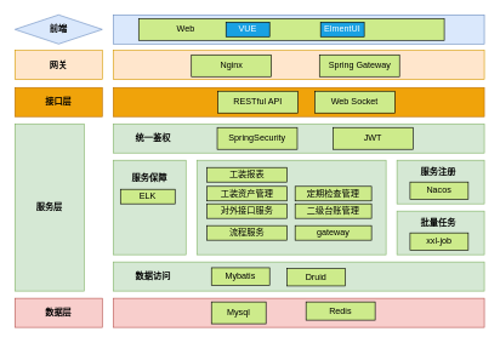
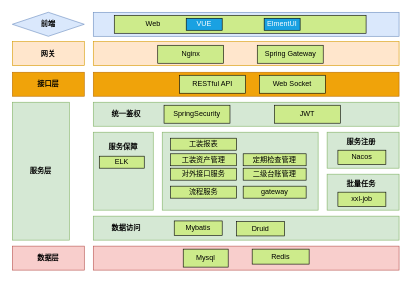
  <mxCell id="0" />
  <mxCell id="1" parent="0" />
  <mxCell id="2" value="前端" style="rhombus;whiteSpace=wrap;html=1;fillColor=#dae8fc;strokeColor=#6c8ebf;fontStyle=1;" vertex="1" parent="1"><mxGeometry x="20" y="20" width="120" height="40" as="geometry" /></mxCell>
  <mxCell id="3" value="" style="rounded=0;whiteSpace=wrap;html=1;fillColor=#dae8fc;strokeColor=#6c8ebf;" vertex="1" parent="1"><mxGeometry x="155" y="20" width="510" height="40" as="geometry" /></mxCell>
  <mxCell id="4" value="" style="rounded=0;whiteSpace=wrap;html=1;fillColor=#CDEB8B;" vertex="1" parent="1"><mxGeometry x="190" y="25" width="420" height="30" as="geometry" /></mxCell>
  <mxCell id="5" value="Web" style="text;html=1;strokeColor=none;fillColor=none;align=center;verticalAlign=middle;whiteSpace=wrap;rounded=0;" vertex="1" parent="1"><mxGeometry x="190" y="25" width="130" height="30" as="geometry" /></mxCell>
  <mxCell id="6" value="&lt;font color=&quot;#ffffff&quot;&gt;VUE&lt;/font&gt;" style="rounded=0;whiteSpace=wrap;html=1;fillColor=#19A1E2;" vertex="1" parent="1"><mxGeometry x="310" y="30" width="60" height="20" as="geometry" /></mxCell>
  <mxCell id="7" value="&lt;font color=&quot;#ffffff&quot;&gt;ElmentUI&lt;/font&gt;" style="rounded=0;whiteSpace=wrap;html=1;fillColor=#19A1E2;" vertex="1" parent="1"><mxGeometry x="440" y="30" width="60" height="20" as="geometry" /></mxCell>
  <mxCell id="8" value="网关" style="rounded=0;whiteSpace=wrap;html=1;fillColor=#ffe6cc;strokeColor=#d79b00;fontStyle=1" vertex="1" parent="1"><mxGeometry x="20" y="69" width="120" height="40" as="geometry" /></mxCell>
  <mxCell id="9" value="" style="rounded=0;whiteSpace=wrap;html=1;fillColor=#ffe6cc;strokeColor=#d79b00;" vertex="1" parent="1"><mxGeometry x="155" y="69" width="510" height="40" as="geometry" /></mxCell>
  <mxCell id="10" value="Nginx" style="rounded=0;whiteSpace=wrap;html=1;fillColor=#CDEB8B;" vertex="1" parent="1"><mxGeometry x="262.5" y="75" width="110" height="30" as="geometry" /></mxCell>
- <mxCell id="11" value="Spring Gateway" style="rounded=0;whiteSpace=wrap;html=1;fillColor=#CDEB8B;" vertex="1" parent="1"><mxGeometry x="438.5" y="75" width="110" height="30" as="geometry" /></mxCell>
+ <mxCell id="11" value="Spring Gateway" style="rounded=0;whiteSpace=wrap;html=1;fillColor=#CDEB8B;" vertex="1" parent="1"><mxGeometry x="428.5" y="75" width="110" height="30" as="geometry" /></mxCell>
  <mxCell id="12" value="接口层" style="rounded=0;whiteSpace=wrap;html=1;fillColor=#f0a30a;strokeColor=#BD7000;fontColor=#000000;fontStyle=1" vertex="1" parent="1"><mxGeometry x="20" y="120" width="120" height="40" as="geometry" /></mxCell>
  <mxCell id="13" value="" style="rounded=0;whiteSpace=wrap;html=1;fillColor=#f0a30a;strokeColor=#BD7000;fontColor=#000000;" vertex="1" parent="1"><mxGeometry x="155" y="120" width="510" height="40" as="geometry" /></mxCell>
  <mxCell id="14" value="RESTful API" style="rounded=0;whiteSpace=wrap;html=1;fillColor=#CDEB8B;" vertex="1" parent="1"><mxGeometry x="299" y="125" width="110" height="30" as="geometry" /></mxCell>
  <mxCell id="15" value="Web Socket" style="rounded=0;whiteSpace=wrap;html=1;fillColor=#CDEB8B;" vertex="1" parent="1"><mxGeometry x="432" y="125" width="110" height="30" as="geometry" /></mxCell>
  <mxCell id="16" value="服务层" style="rounded=0;whiteSpace=wrap;html=1;fillColor=#d5e8d4;strokeColor=#82b366;fontStyle=1" vertex="1" parent="1"><mxGeometry x="20" y="170" width="95" height="230" as="geometry" /></mxCell>
  <mxCell id="17" value="" style="rounded=0;whiteSpace=wrap;html=1;fillColor=#d5e8d4;strokeColor=#82b366;" vertex="1" parent="1"><mxGeometry x="155" y="170" width="510" height="40" as="geometry" /></mxCell>
  <mxCell id="18" value="统一鉴权" style="text;html=1;strokeColor=none;fillColor=none;align=center;verticalAlign=middle;whiteSpace=wrap;rounded=0;fontStyle=1" vertex="1" parent="1"><mxGeometry x="180" y="175" width="60" height="30" as="geometry" /></mxCell>
- <mxCell id="19" value="SpringSecurity" style="rounded=0;whiteSpace=wrap;html=1;fillColor=#CDEB8B;" vertex="1" parent="1"><mxGeometry x="298" y="175" width="110" height="30" as="geometry" /></mxCell>
+ <mxCell id="19" value="SpringSecurity" style="rounded=0;whiteSpace=wrap;html=1;fillColor=#CDEB8B;" vertex="1" parent="1"><mxGeometry x="273" y="175" width="110" height="30" as="geometry" /></mxCell>
  <mxCell id="20" value="JWT" style="rounded=0;whiteSpace=wrap;html=1;fillColor=#CDEB8B;" vertex="1" parent="1"><mxGeometry x="457" y="175" width="110" height="30" as="geometry" /></mxCell>
  <mxCell id="21" value="" style="rounded=0;whiteSpace=wrap;html=1;fillColor=#d5e8d4;strokeColor=#82b366;" vertex="1" parent="1"><mxGeometry x="270" y="220" width="260" height="130" as="geometry" /></mxCell>
  <mxCell id="22" value="" style="rounded=0;whiteSpace=wrap;html=1;fillColor=#d5e8d4;strokeColor=#82b366;" vertex="1" parent="1"><mxGeometry x="155" y="220" width="100" height="130" as="geometry" /></mxCell>
  <mxCell id="23" value="服务保障" style="text;html=1;strokeColor=none;fillColor=none;align=center;verticalAlign=middle;whiteSpace=wrap;rounded=0;fontStyle=1" vertex="1" parent="1"><mxGeometry x="175" y="230" width="60" height="30" as="geometry" /></mxCell>
  <mxCell id="24" value="ELK" style="rounded=0;whiteSpace=wrap;html=1;fillColor=#CDEB8B;" vertex="1" parent="1"><mxGeometry x="165" y="260" width="75" height="20" as="geometry" /></mxCell>
  <mxCell id="25" value="工装报表" style="rounded=0;whiteSpace=wrap;html=1;fillColor=#CDEB8B;" vertex="1" parent="1"><mxGeometry x="284" y="230" width="110" height="20" as="geometry" /></mxCell>
  <mxCell id="26" value="工装资产管理" style="rounded=0;whiteSpace=wrap;html=1;fillColor=#CDEB8B;" vertex="1" parent="1"><mxGeometry x="284" y="256" width="110" height="20" as="geometry" /></mxCell>
  <mxCell id="27" value="定期检查管理" style="rounded=0;whiteSpace=wrap;html=1;fillColor=#CDEB8B;" vertex="1" parent="1"><mxGeometry x="405" y="256" width="105" height="20" as="geometry" /></mxCell>
  <mxCell id="28" value="gateway" style="rounded=0;whiteSpace=wrap;html=1;fillColor=#CDEB8B;" vertex="1" parent="1"><mxGeometry x="405" y="310" width="105" height="20" as="geometry" /></mxCell>
  <mxCell id="29" value="" style="rounded=0;whiteSpace=wrap;html=1;fillColor=#d5e8d4;strokeColor=#82b366;" vertex="1" parent="1"><mxGeometry x="545" y="220" width="120" height="60" as="geometry" /></mxCell>
  <mxCell id="30" value="服务注册" style="text;html=1;strokeColor=none;fillColor=none;align=center;verticalAlign=middle;whiteSpace=wrap;rounded=0;fontStyle=1" vertex="1" parent="1"><mxGeometry x="572" y="221" width="60" height="30" as="geometry" /></mxCell>
  <mxCell id="31" value="Nacos" style="rounded=0;whiteSpace=wrap;html=1;fillColor=#CDEB8B;" vertex="1" parent="1"><mxGeometry x="563" y="250" width="80" height="24" as="geometry" /></mxCell>
  <mxCell id="32" value="" style="rounded=0;whiteSpace=wrap;html=1;fillColor=#d5e8d4;strokeColor=#82b366;" vertex="1" parent="1"><mxGeometry x="545" y="290" width="120" height="60" as="geometry" /></mxCell>
  <mxCell id="33" value="批量任务" style="text;html=1;strokeColor=none;fillColor=none;align=center;verticalAlign=middle;whiteSpace=wrap;rounded=0;fontStyle=1" vertex="1" parent="1"><mxGeometry x="572" y="291" width="60" height="29" as="geometry" /></mxCell>
  <mxCell id="34" value="xxl-job" style="rounded=0;whiteSpace=wrap;html=1;fillColor=#CDEB8B;" vertex="1" parent="1"><mxGeometry x="563" y="320" width="80" height="24" as="geometry" /></mxCell>
  <mxCell id="35" value="" style="rounded=0;whiteSpace=wrap;html=1;fillColor=#d5e8d4;strokeColor=#82b366;" vertex="1" parent="1"><mxGeometry x="155" y="360" width="510" height="40" as="geometry" /></mxCell>
  <mxCell id="36" value="数据访问" style="text;html=1;strokeColor=none;fillColor=none;align=center;verticalAlign=middle;whiteSpace=wrap;rounded=0;fontStyle=1" vertex="1" parent="1"><mxGeometry x="180" y="365" width="60" height="30" as="geometry" /></mxCell>
  <mxCell id="37" value="Mybatis" style="rounded=0;whiteSpace=wrap;html=1;fillColor=#CDEB8B;" vertex="1" parent="1"><mxGeometry x="290" y="368" width="80" height="24" as="geometry" /></mxCell>
  <mxCell id="38" value="Druid" style="rounded=0;whiteSpace=wrap;html=1;fillColor=#CDEB8B;" vertex="1" parent="1"><mxGeometry x="394" y="369" width="80" height="24" as="geometry" /></mxCell>
  <mxCell id="39" value="数据层" style="rounded=0;whiteSpace=wrap;html=1;fillColor=#f8cecc;strokeColor=#b85450;fontStyle=1" vertex="1" parent="1"><mxGeometry x="20" y="410" width="120" height="40" as="geometry" /></mxCell>
  <mxCell id="40" value="" style="rounded=0;whiteSpace=wrap;html=1;fillColor=#f8cecc;strokeColor=#b85450;" vertex="1" parent="1"><mxGeometry x="155" y="410" width="510" height="40" as="geometry" /></mxCell>
- <mxCell id="41" value="Mysql" style="rounded=0;whiteSpace=wrap;html=1;fillColor=#CDEB8B;" vertex="1" parent="1"><mxGeometry x="290" y="415" width="75" height="30" as="geometry" /></mxCell>
+ <mxCell id="41" value="Mysql" style="rounded=0;whiteSpace=wrap;html=1;fillColor=#CDEB8B;" vertex="1" parent="1"><mxGeometry x="305" y="415" width="75" height="30" as="geometry" /></mxCell>
  <mxCell id="42" value="Redis" style="rounded=0;whiteSpace=wrap;html=1;fillColor=#CDEB8B;" vertex="1" parent="1"><mxGeometry x="420" y="415" width="95" height="25" as="geometry" /></mxCell>
  <mxCell id="43" value="对外接口服务" style="rounded=0;whiteSpace=wrap;html=1;fillColor=#CDEB8B;" vertex="1" parent="1"><mxGeometry x="284" y="280" width="110" height="20" as="geometry" /></mxCell>
  <mxCell id="44" value="流程服务" style="rounded=0;whiteSpace=wrap;html=1;fillColor=#CDEB8B;" vertex="1" parent="1"><mxGeometry x="284" y="310" width="110" height="20" as="geometry" /></mxCell>
  <mxCell id="45" value="二级台账管理" style="rounded=0;whiteSpace=wrap;html=1;fillColor=#CDEB8B;" vertex="1" parent="1"><mxGeometry x="405" y="280" width="105" height="20" as="geometry" /></mxCell>
